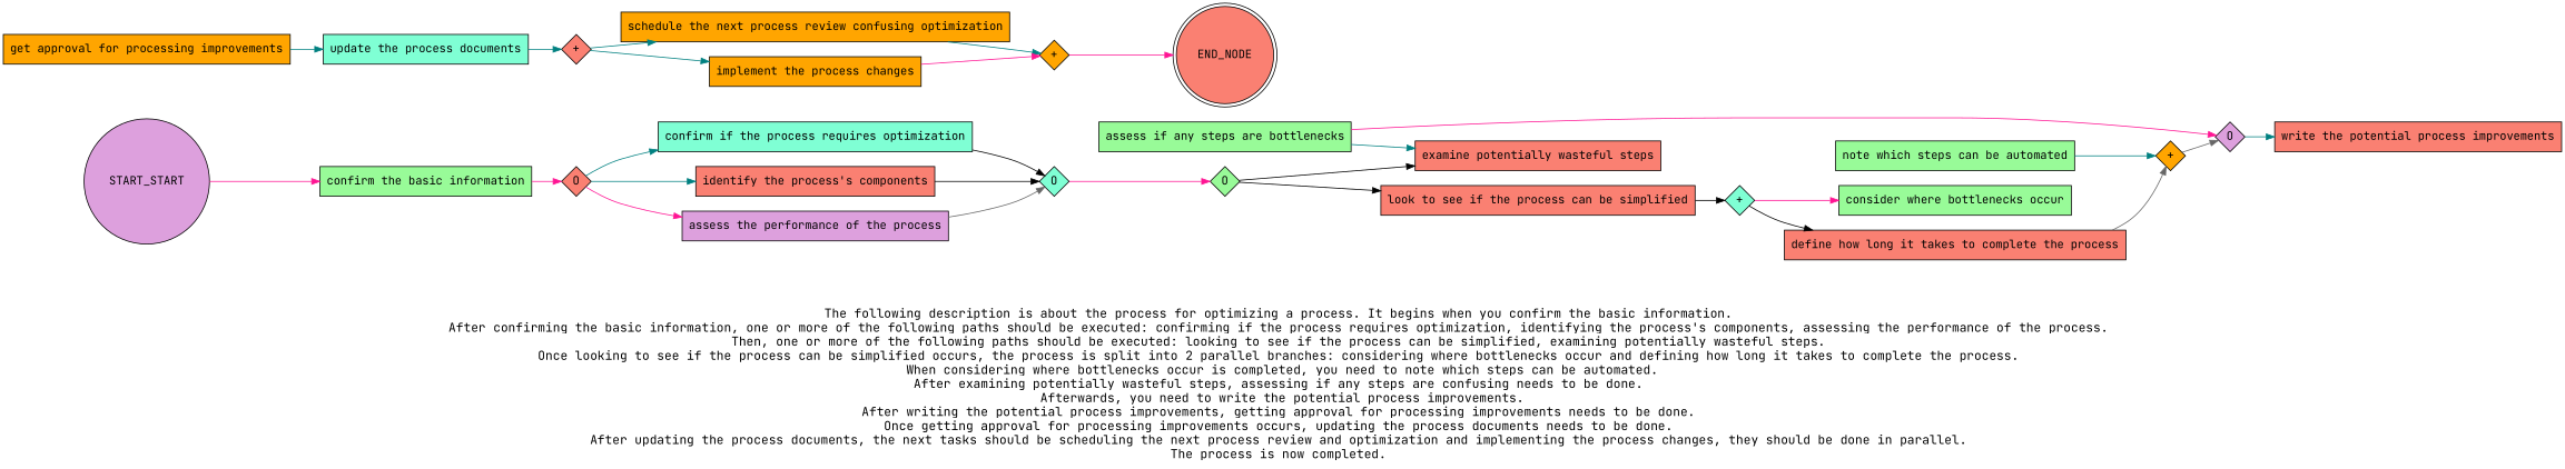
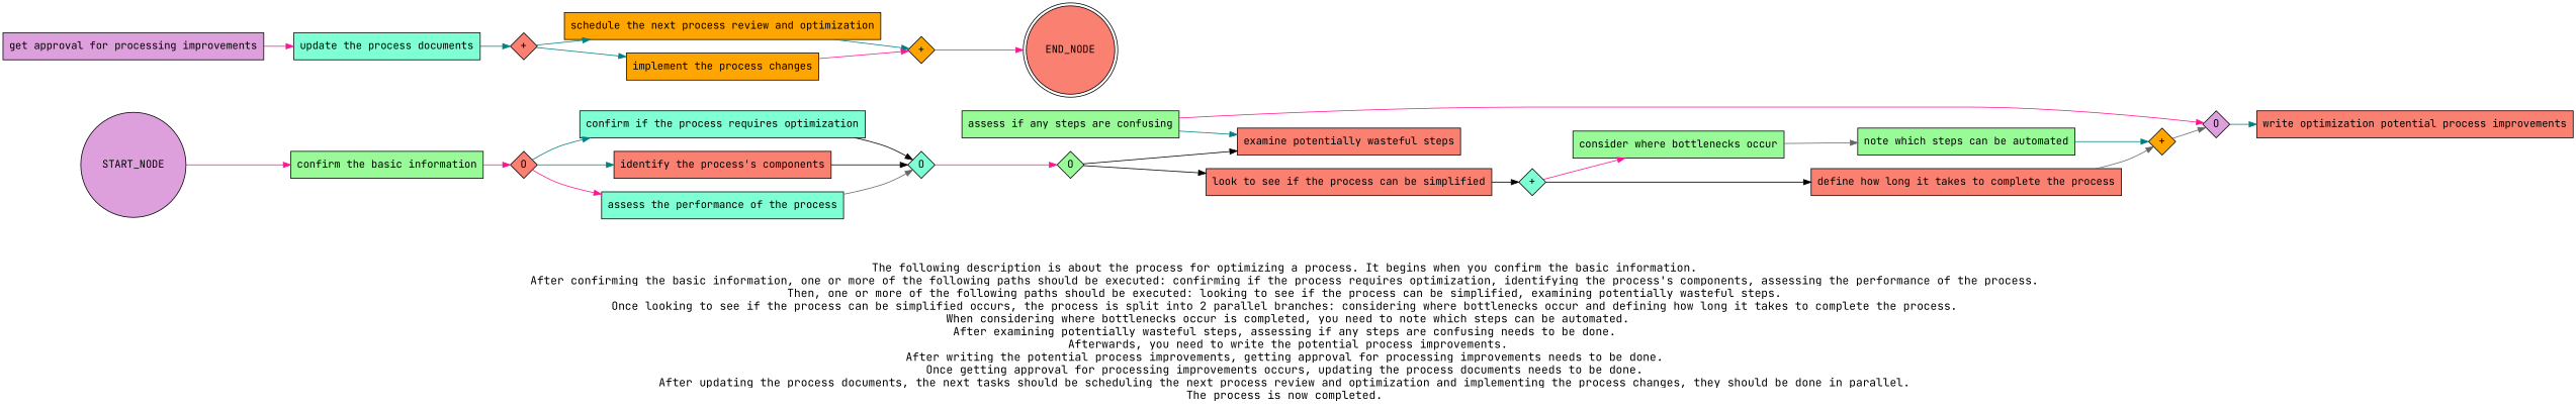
  digraph {
    fontname="JetBrains Mono"
    fontsize=15
    label="\n\n\nThe following description is about the process for optimizing a process. It begins when you confirm the basic information. \nAfter confirming the basic information, one or more of the following paths should be executed: confirming if the process requires optimization, identifying the process's components, assessing the performance of the process. \nThen, one or more of the following paths should be executed: looking to see if the process can be simplified, examining potentially wasteful steps. \nOnce looking to see if the process can be simplified occurs, the process is split into 2 parallel branches: considering where bottlenecks occur and defining how long it takes to complete the process. \nWhen considering where bottlenecks occur is completed, you need to note which steps can be automated.\nAfter examining potentially wasteful steps, assessing if any steps are confusing needs to be done. \nAfterwards, you need to write the potential process improvements.\nAfter writing the potential process improvements, getting approval for processing improvements needs to be done. \nOnce getting approval for processing improvements occurs, updating the process documents needs to be done. \nAfter updating the process documents, the next tasks should be scheduling the next process review and optimization and implementing the process changes, they should be done in parallel. \nThe process is now completed. \n"
    rankdir=LR
    node [fillcolor=salmon fontname="JetBrains Mono" shape=box style=filled]
    edge [color=teal fontname="JetBrains Mono"]
    "confirm the basic information" [fillcolor=palegreen]
    n2 [fixedsize=true label=O shape=diamond width=0.5]
    "confirm if the process requires optimization" [fillcolor=aquamarine]
    "identify the process's components"
-   "assess the performance of the process" [fillcolor=plum]
+   "assess the performance of the process" [fillcolor=aquamarine]
    n6 [fillcolor=aquamarine fixedsize=true label=O shape=diamond width=0.5]
    n7 [fillcolor=palegreen fixedsize=true label=O shape=diamond width=0.5]
    "look to see if the process can be simplified"
    "examine potentially wasteful steps"
    n10 [fillcolor=aquamarine fixedsize=true label="+" shape=diamond width=0.5]
-   "assess if any steps are confusing" [fillcolor=palegreen label="assess if any steps are bottlenecks"]
+   "assess if any steps are confusing" [fillcolor=palegreen]
    "consider where bottlenecks occur" [fillcolor=palegreen]
    "define how long it takes to complete the process"
    "note which steps can be automated" [fillcolor=palegreen]
    n15 [fillcolor=orange fixedsize=true label="+" shape=diamond width=0.5]
    n16 [fillcolor=plum fixedsize=true label=O shape=diamond width=0.5]
-   "write the potential process improvements"
-   "get approval for processing improvements" [fillcolor=orange]
+   "write the potential process improvements" [label="write optimization potential process improvements"]
+   "get approval for processing improvements" [fillcolor=plum]
    "update the process documents" [fillcolor=aquamarine]
    n20 [fixedsize=true label="+" shape=diamond width=0.5]
-   "schedule the next process review and optimization" [fillcolor=orange label="schedule the next process review confusing optimization"]
+   "schedule the next process review and optimization" [fillcolor=orange]
    "implement the process changes" [fillcolor=orange]
    n23 [fillcolor=orange fixedsize=true label="+" shape=diamond width=0.5]
    END_NODE [shape=doublecircle width=0.2]
-   START_NODE [fillcolor=plum shape=circle width=0.3 label=START_START]
+   START_NODE [fillcolor=plum shape=circle width=0.3]
    subgraph sub_1 {
      "confirm the basic information"
      n2
      "confirm if the process requires optimization"
      "identify the process's components"
      "assess the performance of the process"
      n6
      n7
      "look to see if the process can be simplified"
      "examine potentially wasteful steps"
      n10
      "assess if any steps are confusing"
      "consider where bottlenecks occur"
      "define how long it takes to complete the process"
      "note which steps can be automated"
      n15
      n16
      "write the potential process improvements"
      "get approval for processing improvements"
      "update the process documents"
      n20
      "schedule the next process review and optimization"
      "implement the process changes"
      n23
    }
    "confirm the basic information" -> n2 [color=deeppink]
    n2 -> "confirm if the process requires optimization"
    n2 -> "identify the process's components"
    n2 -> "assess the performance of the process" [color=deeppink]
    "confirm if the process requires optimization" -> n6 [color=black]
    "identify the process's components" -> n6 [color=black]
    "assess the performance of the process" -> n6 [color=gray40]
    n6 -> n7 [color=deeppink]
    n7 -> "look to see if the process can be simplified" [color=black]
    n7 -> "examine potentially wasteful steps" [color=black]
    "look to see if the process can be simplified" -> n10 [color=black]
    n10 -> "consider where bottlenecks occur" [color=deeppink]
    n10 -> "define how long it takes to complete the process" [color=black]
    "assess if any steps are confusing" -> "examine potentially wasteful steps"
    "assess if any steps are confusing" -> n16 [color=deeppink]
+   "consider where bottlenecks occur" -> "note which steps can be automated" [color=gray40]
    "define how long it takes to complete the process" -> n15 [color=gray40]
    "note which steps can be automated" -> n15
    n15 -> n16 [color=gray40]
    n16 -> "write the potential process improvements"
-   "get approval for processing improvements" -> "update the process documents"
+   "get approval for processing improvements" -> "update the process documents" [color=deeppink]
    "update the process documents" -> n20
    n20 -> "schedule the next process review and optimization"
    n20 -> "implement the process changes"
    "schedule the next process review and optimization" -> n23
    "implement the process changes" -> n23 [color=deeppink]
    n23 -> END_NODE [color=deeppink]
    START_NODE -> "confirm the basic information" [color=deeppink]
  }
